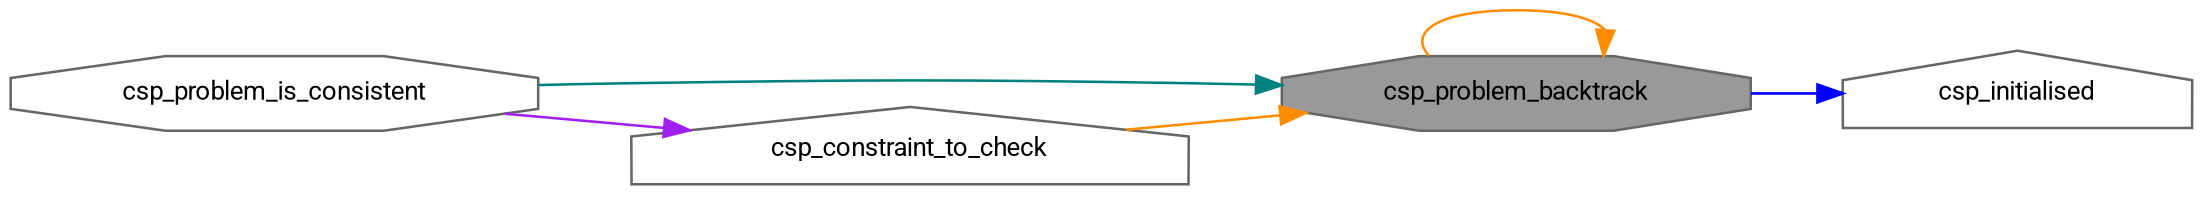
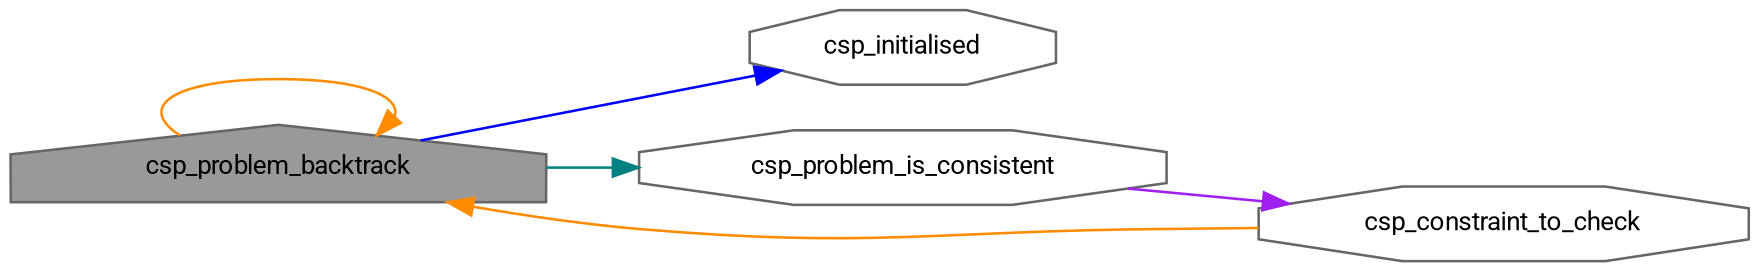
  digraph {
    rankdir=LR
    node [color=grey40 fillcolor=white fontname=Roboto fontsize=10 shape=house style=filled]
    edge [color=darkorange fontname=Roboto fontsize=10 labelfontname=Roboto labelfontsize=10 style=solid]
-   n1 [color=gray40 fillcolor=grey60 fontcolor=black height=0.2 label=csp_problem_backtrack shape=octagon width=0.4]
-   n2 [height=0.2 label=csp_initialised width=0.4]
+   n1 [color=gray40 fillcolor=grey60 fontcolor=black height=0.2 label=csp_problem_backtrack width=0.4]
+   n2 [height=0.2 label=csp_initialised shape=octagon width=0.4]
    n3 [height=0.2 label=csp_problem_is_consistent shape=octagon width=0.4]
-   n4 [height=0.2 label=csp_constraint_to_check width=0.4]
+   n4 [height=0.2 label=csp_constraint_to_check shape=octagon width=0.4]
    n1 -> n1
    n1 -> n2 [color=blue]
-   n3 -> n1 [color=teal]
+   n1 -> n3 [color=teal]
    n3 -> n4 [color=purple]
    n4 -> n1
  }
